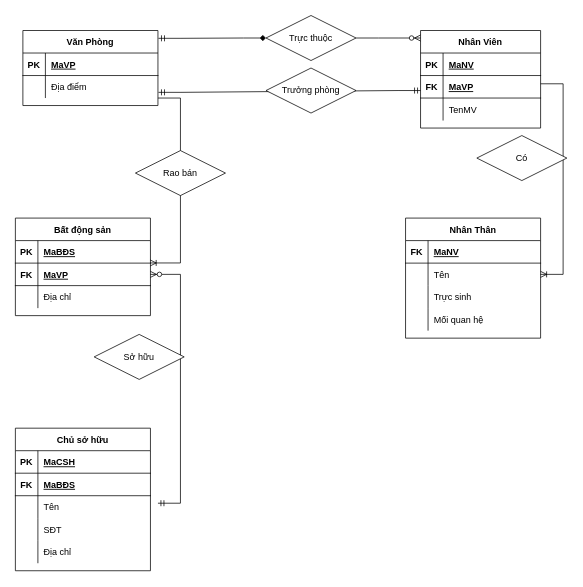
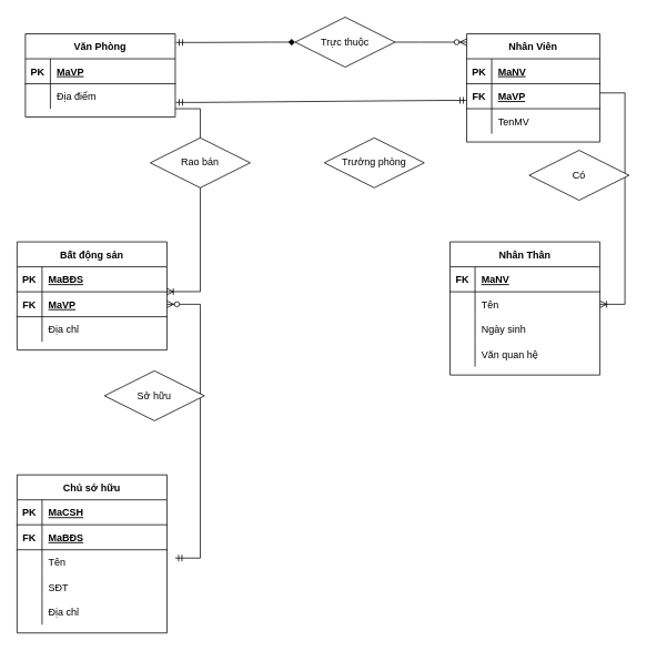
  <mxCell id="0" />
  <mxCell id="1" parent="0" />
  <mxCell id="2" value="" style="edgeStyle=entityRelationEdgeStyle;fontSize=12;html=1;endArrow=ERoneToMany;rounded=0;verticalAlign=middle;entryX=0.998;entryY=-0.007;entryDx=0;entryDy=0;entryPerimeter=0;" parent="1" target="10" edge="1"><mxGeometry width="100" height="100" relative="1" as="geometry"><mxPoint x="210" y="130" as="sourcePoint" /><mxPoint x="200" y="365" as="targetPoint" /></mxGeometry></mxCell>
- <mxCell id="3" value="Rao bán" style="shape=rhombus;perimeter=rhombusPerimeter;whiteSpace=wrap;html=1;align=center;" parent="1" vertex="1"><mxGeometry x="180" y="200" width="120" height="60" as="geometry" /></mxCell>
+ <mxCell id="3" value="Rao bán" style="shape=rhombus;perimeter=rhombusPerimeter;whiteSpace=wrap;html=1;align=center;" parent="1" vertex="1"><mxGeometry x="180" y="165" width="120" height="60" as="geometry" /></mxCell>
  <mxCell id="4" value="" style="edgeStyle=entityRelationEdgeStyle;fontSize=12;html=1;endArrow=ERoneToMany;rounded=0;exitX=1;exitY=0.5;exitDx=0;exitDy=0;entryX=1;entryY=0.5;entryDx=0;entryDy=0;" parent="1" target="36" edge="1"><mxGeometry width="100" height="100" relative="1" as="geometry"><mxPoint x="720" y="111" as="sourcePoint" /><mxPoint x="780" y="380" as="targetPoint" /></mxGeometry></mxCell>
  <mxCell id="5" value="Có" style="shape=rhombus;perimeter=rhombusPerimeter;whiteSpace=wrap;html=1;align=center;" parent="1" vertex="1"><mxGeometry x="635" y="180" width="120" height="60" as="geometry" /></mxCell>
  <mxCell id="6" value="Bất động sản" style="shape=table;startSize=30;container=1;collapsible=1;childLayout=tableLayout;fixedRows=1;rowLines=0;fontStyle=1;align=center;resizeLast=1;" parent="1" vertex="1"><mxGeometry x="20" y="290" width="180" height="130" as="geometry" /></mxCell>
  <mxCell id="7" value="" style="shape=tableRow;horizontal=0;startSize=0;swimlaneHead=0;swimlaneBody=0;fillColor=none;collapsible=0;dropTarget=0;points=[[0,0.5],[1,0.5]];portConstraint=eastwest;top=0;left=0;right=0;bottom=1;" parent="6" vertex="1"><mxGeometry y="30" width="180" height="30" as="geometry" /></mxCell>
  <mxCell id="8" value="PK" style="shape=partialRectangle;connectable=0;fillColor=none;top=0;left=0;bottom=0;right=0;fontStyle=1;overflow=hidden;" parent="7" vertex="1"><mxGeometry width="30" height="30" as="geometry"><mxRectangle width="30" height="30" as="alternateBounds" /></mxGeometry></mxCell>
  <mxCell id="9" value="MaBĐS" style="shape=partialRectangle;connectable=0;fillColor=none;top=0;left=0;bottom=0;right=0;align=left;spacingLeft=6;fontStyle=5;overflow=hidden;" parent="7" vertex="1"><mxGeometry x="30" width="150" height="30" as="geometry"><mxRectangle width="150" height="30" as="alternateBounds" /></mxGeometry></mxCell>
  <mxCell id="10" value="" style="shape=tableRow;horizontal=0;startSize=0;swimlaneHead=0;swimlaneBody=0;fillColor=none;collapsible=0;dropTarget=0;points=[[0,0.5],[1,0.5]];portConstraint=eastwest;top=0;left=0;right=0;bottom=1;" parent="6" vertex="1"><mxGeometry y="60" width="180" height="30" as="geometry" /></mxCell>
  <mxCell id="11" value="FK" style="shape=partialRectangle;connectable=0;fillColor=none;top=0;left=0;bottom=0;right=0;fontStyle=1;overflow=hidden;" parent="10" vertex="1"><mxGeometry width="30" height="30" as="geometry"><mxRectangle width="30" height="30" as="alternateBounds" /></mxGeometry></mxCell>
  <mxCell id="12" value="MaVP" style="shape=partialRectangle;connectable=0;fillColor=none;top=0;left=0;bottom=0;right=0;align=left;spacingLeft=6;fontStyle=5;overflow=hidden;" parent="10" vertex="1"><mxGeometry x="30" width="150" height="30" as="geometry"><mxRectangle width="150" height="30" as="alternateBounds" /></mxGeometry></mxCell>
  <mxCell id="13" value="" style="shape=tableRow;horizontal=0;startSize=0;swimlaneHead=0;swimlaneBody=0;fillColor=none;collapsible=0;dropTarget=0;points=[[0,0.5],[1,0.5]];portConstraint=eastwest;top=0;left=0;right=0;bottom=0;" parent="6" vertex="1"><mxGeometry y="90" width="180" height="30" as="geometry" /></mxCell>
  <mxCell id="14" value="" style="shape=partialRectangle;connectable=0;fillColor=none;top=0;left=0;bottom=0;right=0;editable=1;overflow=hidden;" parent="13" vertex="1"><mxGeometry width="30" height="30" as="geometry"><mxRectangle width="30" height="30" as="alternateBounds" /></mxGeometry></mxCell>
  <mxCell id="15" value="Địa chỉ" style="shape=partialRectangle;connectable=0;fillColor=none;top=0;left=0;bottom=0;right=0;align=left;spacingLeft=6;overflow=hidden;" parent="13" vertex="1"><mxGeometry x="30" width="150" height="30" as="geometry"><mxRectangle width="150" height="30" as="alternateBounds" /></mxGeometry></mxCell>
  <mxCell id="16" value="Chủ sở hữu" style="shape=table;startSize=30;container=1;collapsible=1;childLayout=tableLayout;fixedRows=1;rowLines=0;fontStyle=1;align=center;resizeLast=1;" parent="1" vertex="1"><mxGeometry x="20" y="570" width="180" height="190" as="geometry" /></mxCell>
  <mxCell id="17" value="" style="shape=tableRow;horizontal=0;startSize=0;swimlaneHead=0;swimlaneBody=0;fillColor=none;collapsible=0;dropTarget=0;points=[[0,0.5],[1,0.5]];portConstraint=eastwest;top=0;left=0;right=0;bottom=1;" parent="16" vertex="1"><mxGeometry y="30" width="180" height="30" as="geometry" /></mxCell>
  <mxCell id="18" value="PK" style="shape=partialRectangle;connectable=0;fillColor=none;top=0;left=0;bottom=0;right=0;fontStyle=1;overflow=hidden;" parent="17" vertex="1"><mxGeometry width="30" height="30" as="geometry"><mxRectangle width="30" height="30" as="alternateBounds" /></mxGeometry></mxCell>
  <mxCell id="19" value="MaCSH" style="shape=partialRectangle;connectable=0;fillColor=none;top=0;left=0;bottom=0;right=0;align=left;spacingLeft=6;fontStyle=5;overflow=hidden;" parent="17" vertex="1"><mxGeometry x="30" width="150" height="30" as="geometry"><mxRectangle width="150" height="30" as="alternateBounds" /></mxGeometry></mxCell>
  <mxCell id="20" value="" style="shape=tableRow;horizontal=0;startSize=0;swimlaneHead=0;swimlaneBody=0;fillColor=none;collapsible=0;dropTarget=0;points=[[0,0.5],[1,0.5]];portConstraint=eastwest;top=0;left=0;right=0;bottom=1;" parent="16" vertex="1"><mxGeometry y="60" width="180" height="30" as="geometry" /></mxCell>
  <mxCell id="21" value="FK" style="shape=partialRectangle;connectable=0;fillColor=none;top=0;left=0;bottom=0;right=0;fontStyle=1;overflow=hidden;" parent="20" vertex="1"><mxGeometry width="30" height="30" as="geometry"><mxRectangle width="30" height="30" as="alternateBounds" /></mxGeometry></mxCell>
  <mxCell id="22" value="MaBĐS" style="shape=partialRectangle;connectable=0;fillColor=none;top=0;left=0;bottom=0;right=0;align=left;spacingLeft=6;fontStyle=5;overflow=hidden;" parent="20" vertex="1"><mxGeometry x="30" width="150" height="30" as="geometry"><mxRectangle width="150" height="30" as="alternateBounds" /></mxGeometry></mxCell>
  <mxCell id="23" value="" style="shape=tableRow;horizontal=0;startSize=0;swimlaneHead=0;swimlaneBody=0;fillColor=none;collapsible=0;dropTarget=0;points=[[0,0.5],[1,0.5]];portConstraint=eastwest;top=0;left=0;right=0;bottom=0;" parent="16" vertex="1"><mxGeometry y="90" width="180" height="30" as="geometry" /></mxCell>
  <mxCell id="24" value="" style="shape=partialRectangle;connectable=0;fillColor=none;top=0;left=0;bottom=0;right=0;editable=1;overflow=hidden;" parent="23" vertex="1"><mxGeometry width="30" height="30" as="geometry"><mxRectangle width="30" height="30" as="alternateBounds" /></mxGeometry></mxCell>
  <mxCell id="25" value="Tên" style="shape=partialRectangle;connectable=0;fillColor=none;top=0;left=0;bottom=0;right=0;align=left;spacingLeft=6;overflow=hidden;" parent="23" vertex="1"><mxGeometry x="30" width="150" height="30" as="geometry"><mxRectangle width="150" height="30" as="alternateBounds" /></mxGeometry></mxCell>
  <mxCell id="26" value="" style="shape=tableRow;horizontal=0;startSize=0;swimlaneHead=0;swimlaneBody=0;fillColor=none;collapsible=0;dropTarget=0;points=[[0,0.5],[1,0.5]];portConstraint=eastwest;top=0;left=0;right=0;bottom=0;" parent="16" vertex="1"><mxGeometry y="120" width="180" height="30" as="geometry" /></mxCell>
  <mxCell id="27" value="" style="shape=partialRectangle;connectable=0;fillColor=none;top=0;left=0;bottom=0;right=0;editable=1;overflow=hidden;" parent="26" vertex="1"><mxGeometry width="30" height="30" as="geometry"><mxRectangle width="30" height="30" as="alternateBounds" /></mxGeometry></mxCell>
  <mxCell id="28" value="SĐT" style="shape=partialRectangle;connectable=0;fillColor=none;top=0;left=0;bottom=0;right=0;align=left;spacingLeft=6;overflow=hidden;" parent="26" vertex="1"><mxGeometry x="30" width="150" height="30" as="geometry"><mxRectangle width="150" height="30" as="alternateBounds" /></mxGeometry></mxCell>
  <mxCell id="29" value="" style="shape=tableRow;horizontal=0;startSize=0;swimlaneHead=0;swimlaneBody=0;fillColor=none;collapsible=0;dropTarget=0;points=[[0,0.5],[1,0.5]];portConstraint=eastwest;top=0;left=0;right=0;bottom=0;" parent="16" vertex="1"><mxGeometry y="150" width="180" height="30" as="geometry" /></mxCell>
  <mxCell id="30" value="" style="shape=partialRectangle;connectable=0;fillColor=none;top=0;left=0;bottom=0;right=0;editable=1;overflow=hidden;" parent="29" vertex="1"><mxGeometry width="30" height="30" as="geometry"><mxRectangle width="30" height="30" as="alternateBounds" /></mxGeometry></mxCell>
  <mxCell id="31" value="Địa chỉ" style="shape=partialRectangle;connectable=0;fillColor=none;top=0;left=0;bottom=0;right=0;align=left;spacingLeft=6;overflow=hidden;" parent="29" vertex="1"><mxGeometry x="30" width="150" height="30" as="geometry"><mxRectangle width="150" height="30" as="alternateBounds" /></mxGeometry></mxCell>
  <mxCell id="32" value="Nhân Thân" style="shape=table;startSize=30;container=1;collapsible=1;childLayout=tableLayout;fixedRows=1;rowLines=0;fontStyle=1;align=center;resizeLast=1;" parent="1" vertex="1"><mxGeometry x="540" y="290" width="180" height="160" as="geometry" /></mxCell>
  <mxCell id="33" value="" style="shape=tableRow;horizontal=0;startSize=0;swimlaneHead=0;swimlaneBody=0;fillColor=none;collapsible=0;dropTarget=0;points=[[0,0.5],[1,0.5]];portConstraint=eastwest;top=0;left=0;right=0;bottom=1;" parent="32" vertex="1"><mxGeometry y="30" width="180" height="30" as="geometry" /></mxCell>
  <mxCell id="34" value="FK" style="shape=partialRectangle;connectable=0;fillColor=none;top=0;left=0;bottom=0;right=0;fontStyle=1;overflow=hidden;" parent="33" vertex="1"><mxGeometry width="30" height="30" as="geometry"><mxRectangle width="30" height="30" as="alternateBounds" /></mxGeometry></mxCell>
  <mxCell id="35" value="MaNV" style="shape=partialRectangle;connectable=0;fillColor=none;top=0;left=0;bottom=0;right=0;align=left;spacingLeft=6;fontStyle=5;overflow=hidden;" parent="33" vertex="1"><mxGeometry x="30" width="150" height="30" as="geometry"><mxRectangle width="150" height="30" as="alternateBounds" /></mxGeometry></mxCell>
  <mxCell id="36" value="" style="shape=tableRow;horizontal=0;startSize=0;swimlaneHead=0;swimlaneBody=0;fillColor=none;collapsible=0;dropTarget=0;points=[[0,0.5],[1,0.5]];portConstraint=eastwest;top=0;left=0;right=0;bottom=0;" parent="32" vertex="1"><mxGeometry y="60" width="180" height="30" as="geometry" /></mxCell>
  <mxCell id="37" value="" style="shape=partialRectangle;connectable=0;fillColor=none;top=0;left=0;bottom=0;right=0;editable=1;overflow=hidden;" parent="36" vertex="1"><mxGeometry width="30" height="30" as="geometry"><mxRectangle width="30" height="30" as="alternateBounds" /></mxGeometry></mxCell>
  <mxCell id="38" value="Tên" style="shape=partialRectangle;connectable=0;fillColor=none;top=0;left=0;bottom=0;right=0;align=left;spacingLeft=6;overflow=hidden;" parent="36" vertex="1"><mxGeometry x="30" width="150" height="30" as="geometry"><mxRectangle width="150" height="30" as="alternateBounds" /></mxGeometry></mxCell>
  <mxCell id="39" value="" style="shape=tableRow;horizontal=0;startSize=0;swimlaneHead=0;swimlaneBody=0;fillColor=none;collapsible=0;dropTarget=0;points=[[0,0.5],[1,0.5]];portConstraint=eastwest;top=0;left=0;right=0;bottom=0;" parent="32" vertex="1"><mxGeometry y="90" width="180" height="30" as="geometry" /></mxCell>
  <mxCell id="40" value="" style="shape=partialRectangle;connectable=0;fillColor=none;top=0;left=0;bottom=0;right=0;editable=1;overflow=hidden;" parent="39" vertex="1"><mxGeometry width="30" height="30" as="geometry"><mxRectangle width="30" height="30" as="alternateBounds" /></mxGeometry></mxCell>
- <mxCell id="41" value="Trực sinh" style="shape=partialRectangle;connectable=0;fillColor=none;top=0;left=0;bottom=0;right=0;align=left;spacingLeft=6;overflow=hidden;" parent="39" vertex="1"><mxGeometry x="30" width="150" height="30" as="geometry"><mxRectangle width="150" height="30" as="alternateBounds" /></mxGeometry></mxCell>
+ <mxCell id="41" value="Ngày sinh" style="shape=partialRectangle;connectable=0;fillColor=none;top=0;left=0;bottom=0;right=0;align=left;spacingLeft=6;overflow=hidden;" parent="39" vertex="1"><mxGeometry x="30" width="150" height="30" as="geometry"><mxRectangle width="150" height="30" as="alternateBounds" /></mxGeometry></mxCell>
  <mxCell id="42" value="" style="shape=tableRow;horizontal=0;startSize=0;swimlaneHead=0;swimlaneBody=0;fillColor=none;collapsible=0;dropTarget=0;points=[[0,0.5],[1,0.5]];portConstraint=eastwest;top=0;left=0;right=0;bottom=0;" parent="32" vertex="1"><mxGeometry y="120" width="180" height="30" as="geometry" /></mxCell>
  <mxCell id="43" value="" style="shape=partialRectangle;connectable=0;fillColor=none;top=0;left=0;bottom=0;right=0;editable=1;overflow=hidden;" parent="42" vertex="1"><mxGeometry width="30" height="30" as="geometry"><mxRectangle width="30" height="30" as="alternateBounds" /></mxGeometry></mxCell>
- <mxCell id="44" value="Mối quan hệ" style="shape=partialRectangle;connectable=0;fillColor=none;top=0;left=0;bottom=0;right=0;align=left;spacingLeft=6;overflow=hidden;" parent="42" vertex="1"><mxGeometry x="30" width="150" height="30" as="geometry"><mxRectangle width="150" height="30" as="alternateBounds" /></mxGeometry></mxCell>
+ <mxCell id="44" value="Văn quan hệ" style="shape=partialRectangle;connectable=0;fillColor=none;top=0;left=0;bottom=0;right=0;align=left;spacingLeft=6;overflow=hidden;" parent="42" vertex="1"><mxGeometry x="30" width="150" height="30" as="geometry"><mxRectangle width="150" height="30" as="alternateBounds" /></mxGeometry></mxCell>
  <mxCell id="45" value="Nhân Viên" style="shape=table;startSize=30;container=1;collapsible=1;childLayout=tableLayout;fixedRows=1;rowLines=0;fontStyle=1;align=center;resizeLast=1;" parent="1" vertex="1"><mxGeometry x="560" y="40" width="160" height="130" as="geometry" /></mxCell>
  <mxCell id="46" value="" style="shape=tableRow;horizontal=0;startSize=0;swimlaneHead=0;swimlaneBody=0;fillColor=none;collapsible=0;dropTarget=0;points=[[0,0.5],[1,0.5]];portConstraint=eastwest;top=0;left=0;right=0;bottom=1;" parent="45" vertex="1"><mxGeometry y="30" width="160" height="30" as="geometry" /></mxCell>
  <mxCell id="47" value="PK" style="shape=partialRectangle;connectable=0;fillColor=none;top=0;left=0;bottom=0;right=0;fontStyle=1;overflow=hidden;" parent="46" vertex="1"><mxGeometry width="30" height="30" as="geometry"><mxRectangle width="30" height="30" as="alternateBounds" /></mxGeometry></mxCell>
  <mxCell id="48" value="MaNV" style="shape=partialRectangle;connectable=0;fillColor=none;top=0;left=0;bottom=0;right=0;align=left;spacingLeft=6;fontStyle=5;overflow=hidden;" parent="46" vertex="1"><mxGeometry x="30" width="130" height="30" as="geometry"><mxRectangle width="130" height="30" as="alternateBounds" /></mxGeometry></mxCell>
  <mxCell id="49" value="" style="shape=tableRow;horizontal=0;startSize=0;swimlaneHead=0;swimlaneBody=0;fillColor=none;collapsible=0;dropTarget=0;points=[[0,0.5],[1,0.5]];portConstraint=eastwest;top=0;left=0;right=0;bottom=1;" parent="45" vertex="1"><mxGeometry y="60" width="160" height="30" as="geometry" /></mxCell>
  <mxCell id="50" value="FK" style="shape=partialRectangle;connectable=0;fillColor=none;top=0;left=0;bottom=0;right=0;fontStyle=1;overflow=hidden;" parent="49" vertex="1"><mxGeometry width="30" height="30" as="geometry"><mxRectangle width="30" height="30" as="alternateBounds" /></mxGeometry></mxCell>
  <mxCell id="51" value="MaVP" style="shape=partialRectangle;connectable=0;fillColor=none;top=0;left=0;bottom=0;right=0;align=left;spacingLeft=6;fontStyle=5;overflow=hidden;" parent="49" vertex="1"><mxGeometry x="30" width="130" height="30" as="geometry"><mxRectangle width="130" height="30" as="alternateBounds" /></mxGeometry></mxCell>
  <mxCell id="52" value="" style="shape=tableRow;horizontal=0;startSize=0;swimlaneHead=0;swimlaneBody=0;fillColor=none;collapsible=0;dropTarget=0;points=[[0,0.5],[1,0.5]];portConstraint=eastwest;top=0;left=0;right=0;bottom=0;" parent="45" vertex="1"><mxGeometry y="90" width="160" height="30" as="geometry" /></mxCell>
  <mxCell id="53" value="" style="shape=partialRectangle;connectable=0;fillColor=none;top=0;left=0;bottom=0;right=0;editable=1;overflow=hidden;" parent="52" vertex="1"><mxGeometry width="30" height="30" as="geometry"><mxRectangle width="30" height="30" as="alternateBounds" /></mxGeometry></mxCell>
  <mxCell id="54" value="TenMV" style="shape=partialRectangle;connectable=0;fillColor=none;top=0;left=0;bottom=0;right=0;align=left;spacingLeft=6;overflow=hidden;" parent="52" vertex="1"><mxGeometry x="30" width="130" height="30" as="geometry"><mxRectangle width="130" height="30" as="alternateBounds" /></mxGeometry></mxCell>
  <mxCell id="55" value="Văn Phòng" style="shape=table;startSize=30;container=1;collapsible=1;childLayout=tableLayout;fixedRows=1;rowLines=0;fontStyle=1;align=center;resizeLast=1;" parent="1" vertex="1"><mxGeometry x="30" y="40" width="180" height="100" as="geometry" /></mxCell>
  <mxCell id="56" value="" style="shape=tableRow;horizontal=0;startSize=0;swimlaneHead=0;swimlaneBody=0;fillColor=none;collapsible=0;dropTarget=0;points=[[0,0.5],[1,0.5]];portConstraint=eastwest;top=0;left=0;right=0;bottom=1;" parent="55" vertex="1"><mxGeometry y="30" width="180" height="30" as="geometry" /></mxCell>
  <mxCell id="57" value="PK" style="shape=partialRectangle;connectable=0;fillColor=none;top=0;left=0;bottom=0;right=0;fontStyle=1;overflow=hidden;" parent="56" vertex="1"><mxGeometry width="30" height="30" as="geometry"><mxRectangle width="30" height="30" as="alternateBounds" /></mxGeometry></mxCell>
  <mxCell id="58" value="MaVP" style="shape=partialRectangle;connectable=0;fillColor=none;top=0;left=0;bottom=0;right=0;align=left;spacingLeft=6;fontStyle=5;overflow=hidden;" parent="56" vertex="1"><mxGeometry x="30" width="150" height="30" as="geometry"><mxRectangle width="150" height="30" as="alternateBounds" /></mxGeometry></mxCell>
  <mxCell id="59" value="" style="shape=tableRow;horizontal=0;startSize=0;swimlaneHead=0;swimlaneBody=0;fillColor=none;collapsible=0;dropTarget=0;points=[[0,0.5],[1,0.5]];portConstraint=eastwest;top=0;left=0;right=0;bottom=0;" parent="55" vertex="1"><mxGeometry y="60" width="180" height="30" as="geometry" /></mxCell>
  <mxCell id="60" value="" style="shape=partialRectangle;connectable=0;fillColor=none;top=0;left=0;bottom=0;right=0;editable=1;overflow=hidden;" parent="59" vertex="1"><mxGeometry width="30" height="30" as="geometry"><mxRectangle width="30" height="30" as="alternateBounds" /></mxGeometry></mxCell>
  <mxCell id="61" value="Địa điểm" style="shape=partialRectangle;connectable=0;fillColor=none;top=0;left=0;bottom=0;right=0;align=left;spacingLeft=6;overflow=hidden;" parent="59" vertex="1"><mxGeometry x="30" width="150" height="30" as="geometry"><mxRectangle width="150" height="30" as="alternateBounds" /></mxGeometry></mxCell>
  <mxCell id="62" value="" style="edgeStyle=entityRelationEdgeStyle;fontSize=12;html=1;endArrow=ERzeroToMany;startArrow=ERmandOne;rounded=0;entryX=1;entryY=0.5;entryDx=0;entryDy=0;" parent="1" target="10" edge="1"><mxGeometry width="100" height="100" relative="1" as="geometry"><mxPoint x="210" y="670" as="sourcePoint" /><mxPoint x="370" y="410" as="targetPoint" /></mxGeometry></mxCell>
  <mxCell id="63" value="Sở hữu" style="shape=rhombus;perimeter=rhombusPerimeter;whiteSpace=wrap;html=1;align=center;" parent="1" vertex="1"><mxGeometry x="125" y="445" width="120" height="60" as="geometry" /></mxCell>
  <mxCell id="64" value="" style="edgeStyle=entityRelationEdgeStyle;fontSize=12;html=1;endArrow=ERzeroToMany;startArrow=none;rounded=0;exitX=1;exitY=0.5;exitDx=0;exitDy=0;" edge="1" parent="1" source="67"><mxGeometry width="100" height="100" relative="1" as="geometry"><mxPoint x="360" y="300" as="sourcePoint" /><mxPoint x="560" y="50" as="targetPoint" /></mxGeometry></mxCell>
  <mxCell id="65" value="" style="edgeStyle=entityRelationEdgeStyle;fontSize=12;html=1;endArrow=ERmandOne;startArrow=ERmandOne;rounded=0;exitX=1.004;exitY=0.747;exitDx=0;exitDy=0;exitPerimeter=0;" edge="1" parent="1" source="59"><mxGeometry width="100" height="100" relative="1" as="geometry"><mxPoint x="220" y="120" as="sourcePoint" /><mxPoint x="560" y="120" as="targetPoint" /></mxGeometry></mxCell>
- <mxCell id="66" value="Trưởng phòng" style="shape=rhombus;perimeter=rhombusPerimeter;whiteSpace=wrap;html=1;align=center;" vertex="1" parent="1"><mxGeometry x="354" y="90" width="120" height="60" as="geometry" /></mxCell>
+ <mxCell id="66" value="Trưởng phòng" style="shape=rhombus;perimeter=rhombusPerimeter;whiteSpace=wrap;html=1;align=center;" vertex="1" parent="1"><mxGeometry x="389" y="165" width="120" height="60" as="geometry" /></mxCell>
  <mxCell id="67" value="Trực thuộc" style="shape=rhombus;perimeter=rhombusPerimeter;whiteSpace=wrap;html=1;align=center;" vertex="1" parent="1"><mxGeometry x="354" y="20" width="120" height="60" as="geometry" /></mxCell>
  <mxCell id="68" value="" style="edgeStyle=entityRelationEdgeStyle;fontSize=12;html=1;endArrow=diamond;startArrow=ERmandOne;rounded=0;exitX=1.004;exitY=0.104;exitDx=0;exitDy=0;exitPerimeter=0;" edge="1" parent="1" source="55" target="67"><mxGeometry width="100" height="100" relative="1" as="geometry"><mxPoint x="214.86" y="53" as="sourcePoint" /><mxPoint x="560" y="50" as="targetPoint" /></mxGeometry></mxCell>
